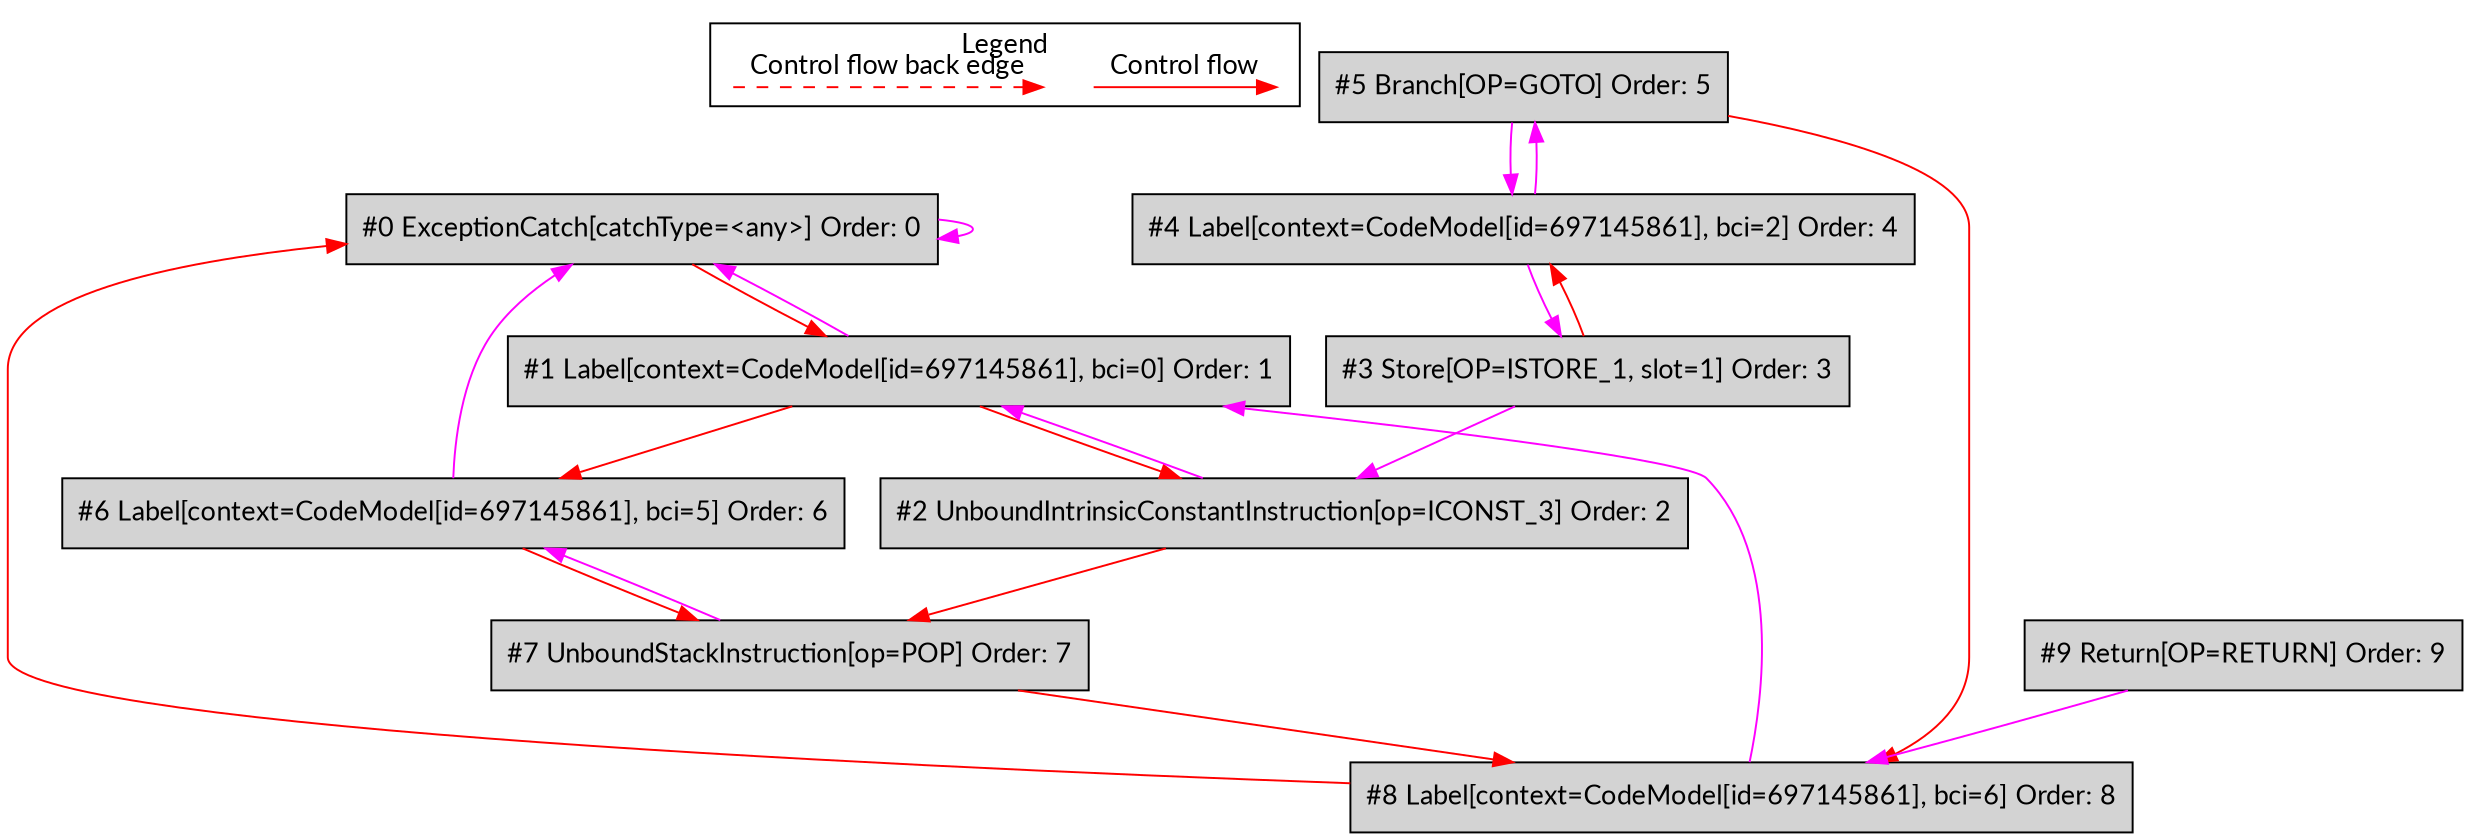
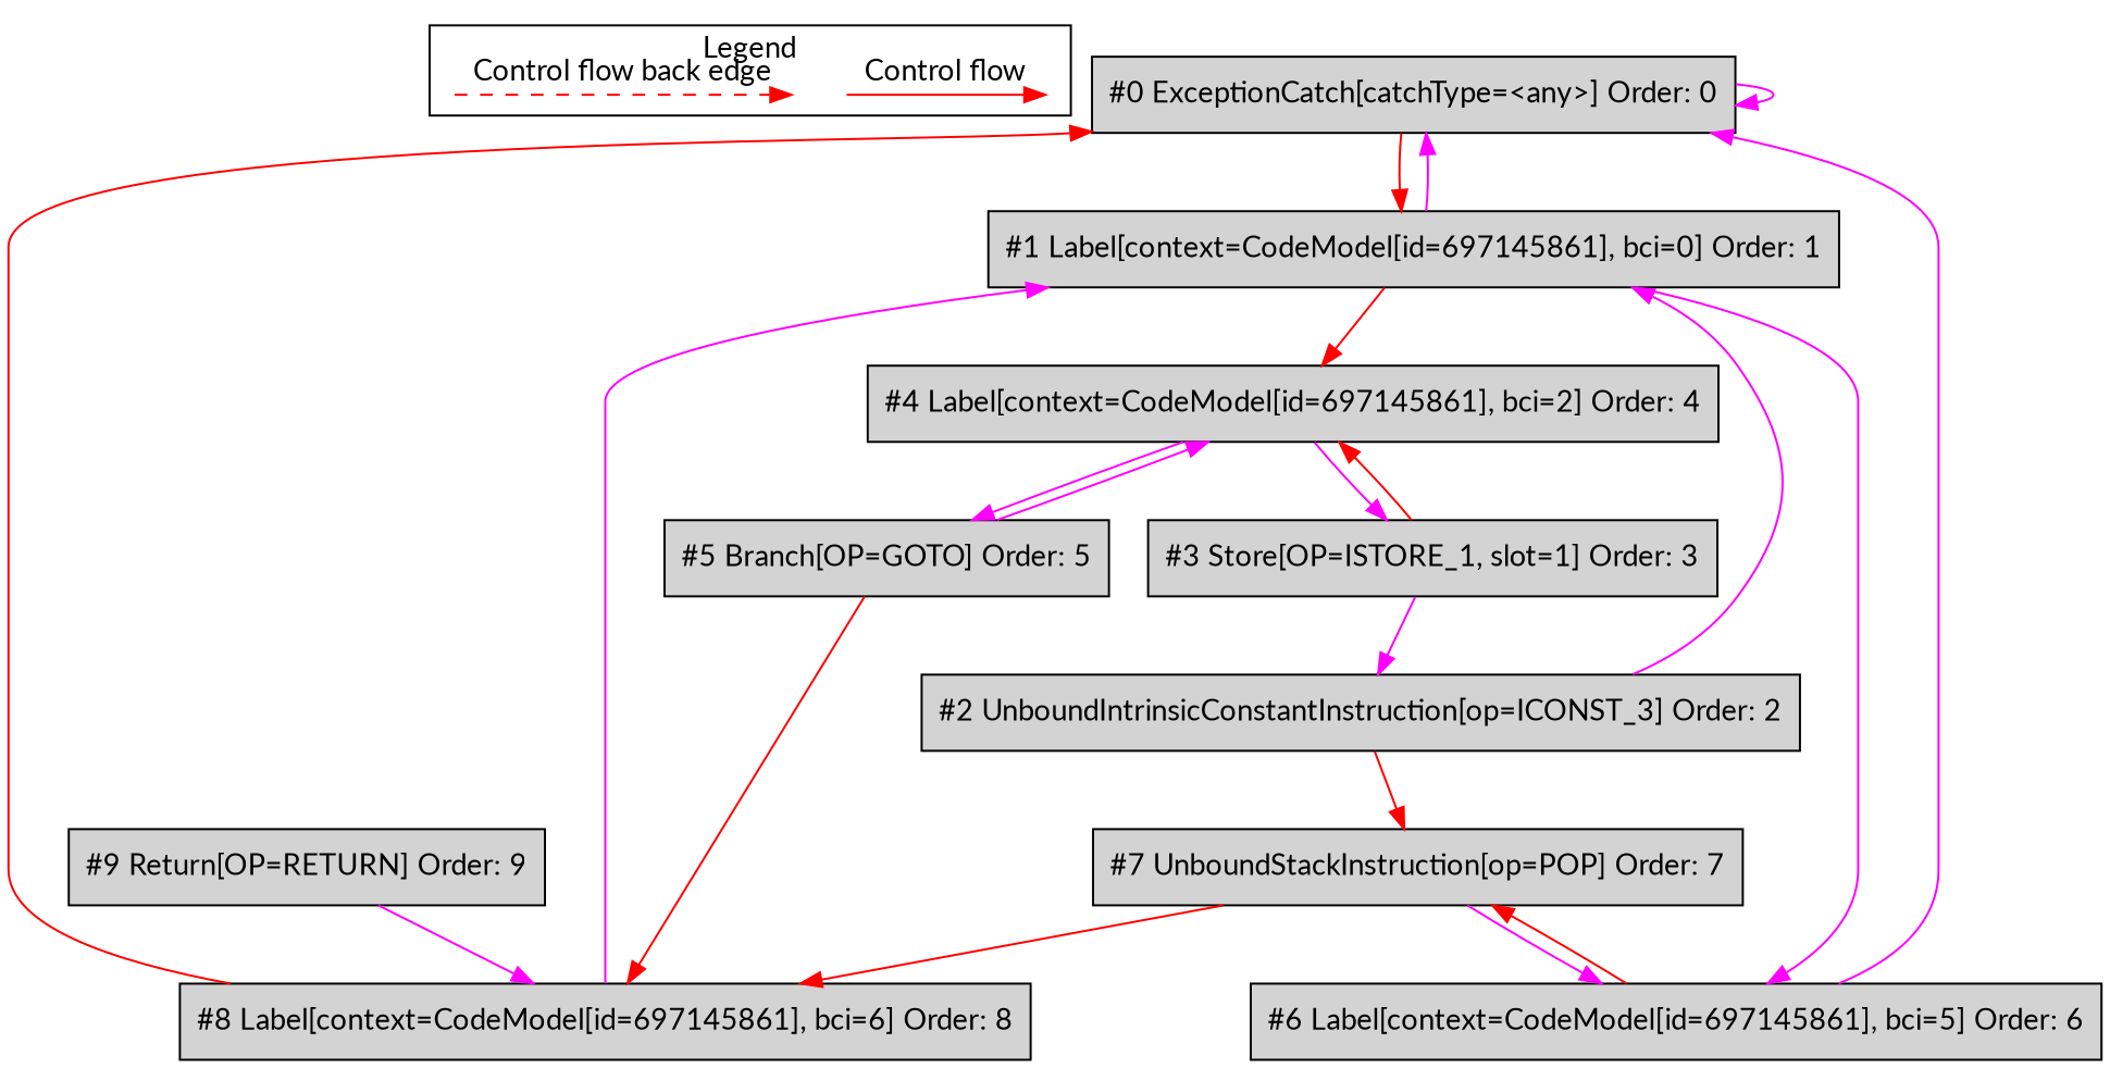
  digraph {
    fontname=Lato
    ordering=in
    node [fontname=Lato shape=box style=filled fillcolor=lightgrey]
    edge [color=red fontname=Lato]
    c0 [shape=point style=invis fillcolor=""]
    c1 [shape=point style=invis fillcolor=""]
    c2 [shape=point style=invis fillcolor=""]
    c3 [shape=point style=invis fillcolor=""]
    n5 [label="#0 ExceptionCatch[catchType=<any>] Order: 0"]
    n6 [label="#1 Label[context=CodeModel[id=697145861], bci=0] Order: 1"]
    n7 [label="#2 UnboundIntrinsicConstantInstruction[op=ICONST_3] Order: 2"]
    n8 [label="#6 Label[context=CodeModel[id=697145861], bci=5] Order: 6"]
    n9 [label="#7 UnboundStackInstruction[op=POP] Order: 7"]
    n10 [label="#3 Store[OP=ISTORE_1, slot=1] Order: 3"]
    n11 [label="#4 Label[context=CodeModel[id=697145861], bci=2] Order: 4"]
    n12 [label="#5 Branch[OP=GOTO] Order: 5"]
    n13 [label="#8 Label[context=CodeModel[id=697145861], bci=6] Order: 8"]
    n14 [label="#9 Return[OP=RETURN] Order: 9"]
    subgraph cluster_1 {
      label=Legend
      subgraph sub_2 {
        label=Legend
        rank=same
        c0
        c1
        c2
        c3
      }
    }
    c0 -> c1 [label="Control flow" style=solid]
    c2 -> c3 [label="Control flow back edge" style=dashed]
    n5 -> n5 [color=fuchsia]
    n5 -> n6
    n6 -> n5 [color=fuchsia]
-   n6 -> n7
-   n6 -> n8
+   n6 -> n11
+   n6 -> n8 [color=fuchsia]
    n7 -> n6 [color=fuchsia]
    n7 -> n9
    n8 -> n5 [color=fuchsia]
    n8 -> n9
    n9 -> n8 [color=fuchsia]
    n9 -> n13
    n10 -> n7 [color=fuchsia]
    n10 -> n11
    n11 -> n10 [color=fuchsia]
    n11 -> n12 [color=fuchsia]
    n12 -> n11 [color=fuchsia]
    n12 -> n13
    n13 -> n5
    n13 -> n6 [color=fuchsia]
    n14 -> n13 [color=fuchsia]
  }
